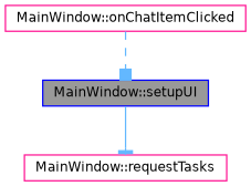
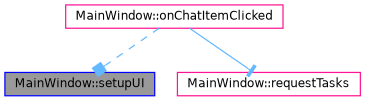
  digraph {
    rankdir=TB
    node [color=deeppink fillcolor=white fontname=Helvetica fontsize=10 shape=box style=filled]
    edge [color=steelblue1 fontname=Helvetica fontsize=10 labelfontname=Helvetica labelfontsize=10]
    n1 [color=blue fillcolor=grey60 fontcolor=black height=0.2 label="MainWindow::setupUI" width=0.4]
    n2 [height=0.2 label="MainWindow::requestTasks" width=0.4]
    n3 [height=0.2 label="MainWindow::onChatItemClicked" width=0.4]
-   n1 -> n2 [arrowhead=tee style=solid]
+   n3 -> n2 [arrowhead=tee style=solid]
    n3 -> n1 [arrowhead=box style=dashed]
  }
